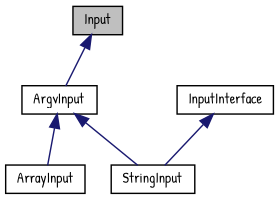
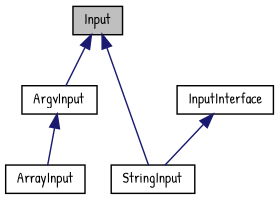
  digraph {
    fontname="Patrick Hand"
    node [color=black fillcolor=white fontname="Patrick Hand" fontsize=10 shape=record style=filled]
    edge [color=midnightblue dir=back fontname="Patrick Hand" fontsize=10 labelfontname=Helvetica labelfontsize=10 style=solid]
    n1 [fillcolor=grey75 fontcolor=black height=0.2 label=Input width=0.4]
    n2 [height=0.2 label=ArgvInput width=0.4]
    n3 [height=0.2 label=ArrayInput width=0.4]
    n4 [height=0.2 label=StringInput width=0.4]
    n5 [height=0.2 label=InputInterface width=0.4]
    n1 -> n2
    n2 -> n3
-   n2 -> n4
+   n1 -> n4
    n5 -> n4
  }
